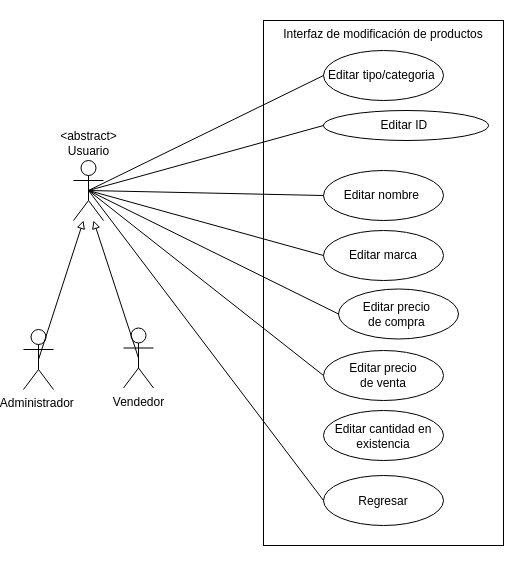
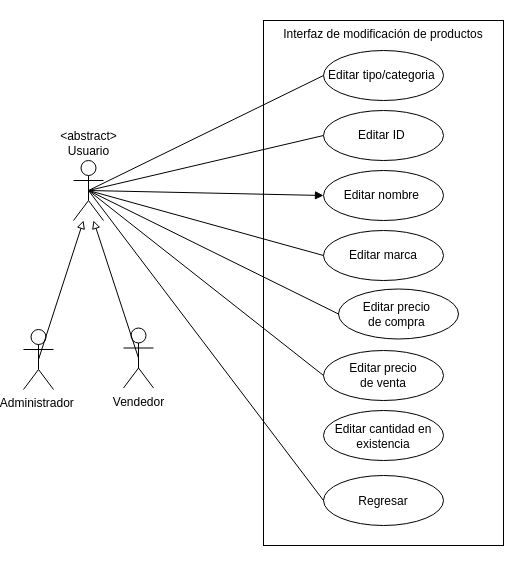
  <mxCell id="0" />
  <mxCell id="1" parent="0" />
  <mxCell id="2" value="&amp;lt;abstract&amp;gt;&lt;br&gt;Usuario" style="shape=umlActor;verticalLabelPosition=top;verticalAlign=bottom;html=1;outlineConnect=0;fillColor=none;labelPosition=center;align=center;" parent="1" vertex="1"><mxGeometry x="70" y="160" width="30" height="60" as="geometry" /></mxCell>
  <mxCell id="3" value="Interfaz de modificación de productos" style="rounded=0;whiteSpace=wrap;html=1;fillColor=none;verticalAlign=top;" parent="1" vertex="1"><mxGeometry x="260" y="20" width="240" height="525" as="geometry" /></mxCell>
  <mxCell id="4" value="Editar nombre&amp;nbsp;" style="ellipse;whiteSpace=wrap;html=1;fillColor=none;spacingTop=0;" parent="1" vertex="1"><mxGeometry x="320" y="170" width="120" height="50" as="geometry" /></mxCell>
  <mxCell id="5" value="Editar tipo/categoria " style="ellipse;whiteSpace=wrap;html=1;fillColor=none;spacingTop=0;" parent="1" vertex="1"><mxGeometry x="320" y="50" width="120" height="50" as="geometry" /></mxCell>
- <mxCell id="6" value="Editar ID&amp;nbsp;" style="ellipse;whiteSpace=wrap;html=1;fillColor=none;spacingTop=0;" parent="1" vertex="1"><mxGeometry x="320" y="110" width="165" height="30" as="geometry" /></mxCell>
+ <mxCell id="6" value="Editar ID&amp;nbsp;" style="ellipse;whiteSpace=wrap;html=1;fillColor=none;spacingTop=0;" parent="1" vertex="1"><mxGeometry x="320" y="110" width="120" height="50" as="geometry" /></mxCell>
  <mxCell id="7" value="Editar marca" style="ellipse;whiteSpace=wrap;html=1;fillColor=none;spacingTop=0;" parent="1" vertex="1"><mxGeometry x="320" y="230" width="120" height="50" as="geometry" /></mxCell>
  <mxCell id="8" value="Editar precio &#10;de compra " style="ellipse;whiteSpace=wrap;html=1;fillColor=none;spacingTop=0;spacing=0;" parent="1" vertex="1"><mxGeometry x="335" y="288.5" width="120" height="50" as="geometry" /></mxCell>
  <mxCell id="9" value="Editar cantidad en existencia" style="ellipse;whiteSpace=wrap;html=1;fillColor=none;spacingTop=2;" parent="1" vertex="1"><mxGeometry x="320" y="410" width="120" height="50" as="geometry" /></mxCell>
  <mxCell id="10" value="Editar precio&#10;de venta" style="ellipse;whiteSpace=wrap;html=1;fillColor=none;spacingTop=0;spacing=0;" parent="1" vertex="1"><mxGeometry x="320" y="350" width="120" height="50" as="geometry" /></mxCell>
  <mxCell id="11" value="Regresar" style="ellipse;whiteSpace=wrap;html=1;fillColor=none;spacingTop=2;" parent="1" vertex="1"><mxGeometry x="320" y="475" width="120" height="50" as="geometry" /></mxCell>
  <mxCell id="12" value="" style="endArrow=none;html=1;rounded=0;exitX=0.5;exitY=0.5;exitDx=0;exitDy=0;exitPerimeter=0;entryX=0;entryY=0.5;entryDx=0;entryDy=0;" parent="1" source="2" target="5" edge="1"><mxGeometry width="50" height="50" relative="1" as="geometry"><mxPoint x="140" y="495" as="sourcePoint" /><mxPoint x="190" y="445" as="targetPoint" /></mxGeometry></mxCell>
  <mxCell id="13" value="" style="endArrow=none;html=1;rounded=0;exitX=0.5;exitY=0.5;exitDx=0;exitDy=0;exitPerimeter=0;entryX=0;entryY=0.5;entryDx=0;entryDy=0;" parent="1" source="2" target="6" edge="1"><mxGeometry width="50" height="50" relative="1" as="geometry"><mxPoint x="175" y="315" as="sourcePoint" /><mxPoint x="330" y="85" as="targetPoint" /></mxGeometry></mxCell>
- <mxCell id="14" value="" style="endArrow=none;html=1;rounded=0;exitX=0.5;exitY=0.5;exitDx=0;exitDy=0;exitPerimeter=0;entryX=0;entryY=0.5;entryDx=0;entryDy=0;" parent="1" source="2" target="4" edge="1"><mxGeometry width="50" height="50" relative="1" as="geometry"><mxPoint x="175" y="315" as="sourcePoint" /><mxPoint x="330" y="145" as="targetPoint" /></mxGeometry></mxCell>
+ <mxCell id="14" value="" style="endArrow=block;html=1;rounded=0;exitX=0.5;exitY=0.5;exitDx=0;exitDy=0;exitPerimeter=0;entryX=0;entryY=0.5;entryDx=0;entryDy=0;" parent="1" source="2" target="4" edge="1"><mxGeometry width="50" height="50" relative="1" as="geometry"><mxPoint x="175" y="315" as="sourcePoint" /><mxPoint x="330" y="145" as="targetPoint" /></mxGeometry></mxCell>
  <mxCell id="15" value="" style="endArrow=none;html=1;rounded=0;exitX=0.5;exitY=0.5;exitDx=0;exitDy=0;exitPerimeter=0;entryX=0;entryY=0.5;entryDx=0;entryDy=0;" parent="1" source="2" target="7" edge="1"><mxGeometry width="50" height="50" relative="1" as="geometry"><mxPoint x="175" y="315" as="sourcePoint" /><mxPoint x="330" y="205" as="targetPoint" /></mxGeometry></mxCell>
  <mxCell id="16" value="" style="endArrow=none;html=1;rounded=0;exitX=0.5;exitY=0.5;exitDx=0;exitDy=0;exitPerimeter=0;entryX=0;entryY=0.5;entryDx=0;entryDy=0;" parent="1" source="2" target="8" edge="1"><mxGeometry width="50" height="50" relative="1" as="geometry"><mxPoint x="175" y="315" as="sourcePoint" /><mxPoint x="330" y="265" as="targetPoint" /></mxGeometry></mxCell>
  <mxCell id="17" value="" style="endArrow=none;html=1;rounded=0;exitX=0.5;exitY=0.5;exitDx=0;exitDy=0;exitPerimeter=0;entryX=0;entryY=0.5;entryDx=0;entryDy=0;" parent="1" source="2" target="10" edge="1"><mxGeometry width="50" height="50" relative="1" as="geometry"><mxPoint x="175" y="315" as="sourcePoint" /><mxPoint x="330" y="324" as="targetPoint" /></mxGeometry></mxCell>
  <mxCell id="18" value="" style="endArrow=none;html=1;rounded=0;exitX=0.5;exitY=0.5;exitDx=0;exitDy=0;exitPerimeter=0;entryX=0;entryY=0.5;entryDx=0;entryDy=0;" parent="1" source="2" target="11" edge="1"><mxGeometry width="50" height="50" relative="1" as="geometry"><mxPoint x="175" y="315" as="sourcePoint" /><mxPoint x="320" y="495" as="targetPoint" /></mxGeometry></mxCell>
  <mxCell id="19" value="Administrador&amp;nbsp;" style="shape=umlActor;verticalLabelPosition=bottom;verticalAlign=top;html=1;outlineConnect=0;fillColor=none;" parent="1" vertex="1"><mxGeometry x="20" y="329" width="30" height="60" as="geometry" /></mxCell>
  <mxCell id="20" value="Vendedor" style="shape=umlActor;verticalLabelPosition=bottom;verticalAlign=top;html=1;outlineConnect=0;fillColor=none;" parent="1" vertex="1"><mxGeometry x="120" y="327.5" width="30" height="60" as="geometry" /></mxCell>
  <mxCell id="21" value="" style="endArrow=block;html=1;rounded=0;exitX=0.5;exitY=0.5;exitDx=0;exitDy=0;exitPerimeter=0;endFill=0;" parent="1" source="19" edge="1"><mxGeometry width="50" height="50" relative="1" as="geometry"><mxPoint x="30" y="310" as="sourcePoint" /><mxPoint x="80" y="220" as="targetPoint" /></mxGeometry></mxCell>
  <mxCell id="22" value="" style="endArrow=block;html=1;rounded=0;exitX=0.5;exitY=0.5;exitDx=0;exitDy=0;exitPerimeter=0;endFill=0;" parent="1" source="20" edge="1"><mxGeometry width="50" height="50" relative="1" as="geometry"><mxPoint x="45" y="369" as="sourcePoint" /><mxPoint x="90" y="220" as="targetPoint" /></mxGeometry></mxCell>
